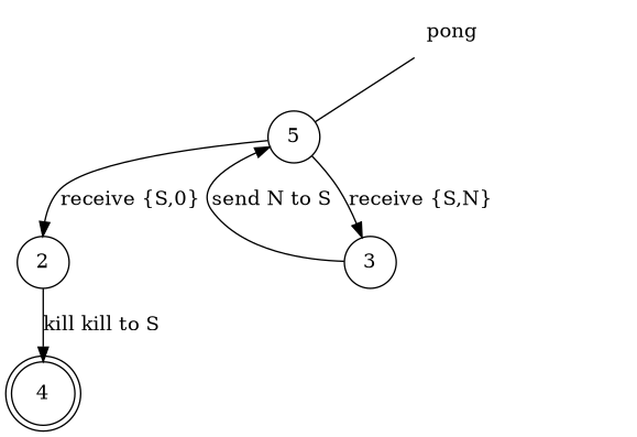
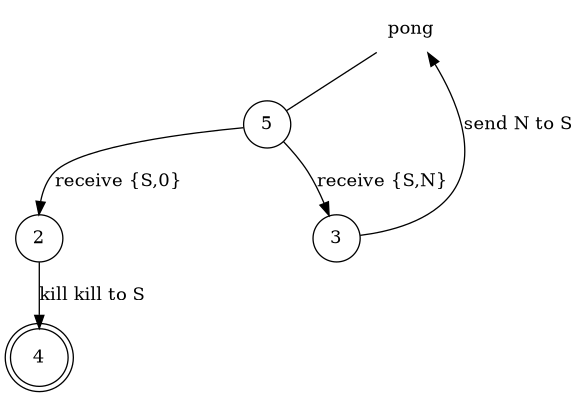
  digraph {
    rankdir=TB
    node [shape=circle]
    n1 [label=pong shape=plaintext]
    n2 [label=5]
    n3 [label=3]
    n4 [label=2]
    n5 [label=4 shape=doublecircle]
    n1 -> n2 [arrowhead=none]
    n2 -> n3 [label="receive {S,N}"]
    n2 -> n4 [label="receive {S,0}"]
-   n3 -> n2 [label="send N to S"]
+   n3 -> n1 [label="send N to S"]
    n4 -> n5 [label="kill kill to S"]
  }
